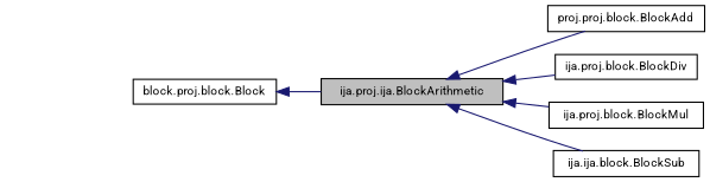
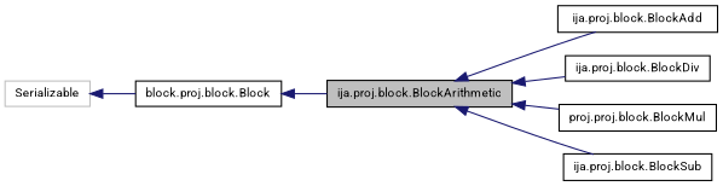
  digraph {
    fontname=Roboto
    rankdir=LR
    node [color=black fillcolor=white fontname=Roboto fontsize=10 shape=record style=filled]
    edge [color=midnightblue dir=back fontname=Roboto fontsize=10 labelfontname=Helvetica labelfontsize=10 style=solid]
-   n1 [fillcolor=grey75 fontcolor=black height=0.2 label="ija.proj.ija.BlockArithmetic" width=0.4]
-   n2 [height=0.2 label="proj.proj.block.BlockAdd" width=0.4]
+   n1 [fillcolor=grey75 fontcolor=black height=0.2 label="ija.proj.block.BlockArithmetic" width=0.4]
+   n2 [height=0.2 label="ija.proj.block.BlockAdd" width=0.4]
    n3 [height=0.2 label="ija.proj.block.BlockDiv" width=0.4]
-   n4 [height=0.2 label="ija.proj.block.BlockMul" width=0.4]
-   n5 [height=0.2 label="ija.ija.block.BlockSub" width=0.4]
+   n4 [height=0.2 label="proj.proj.block.BlockMul" width=0.4]
+   n5 [height=0.2 label="ija.proj.block.BlockSub" width=0.4]
    n6 [height=0.2 label="block.proj.block.Block" width=0.4]
+   n7 [color=grey75 height=0.2 label=Serializable width=0.4]
    n1 -> n2
    n1 -> n3
    n1 -> n4
    n1 -> n5
    n6 -> n1
+   n7 -> n6
  }
